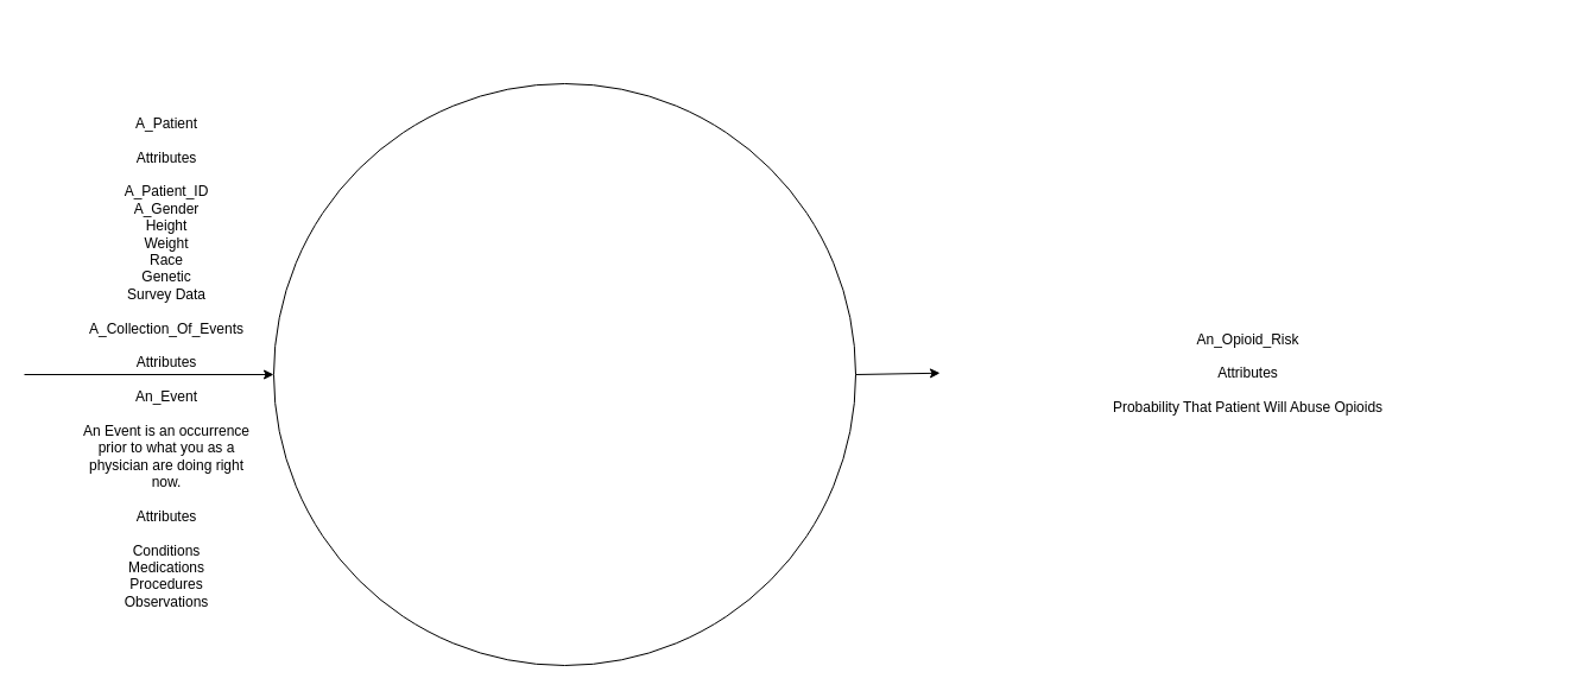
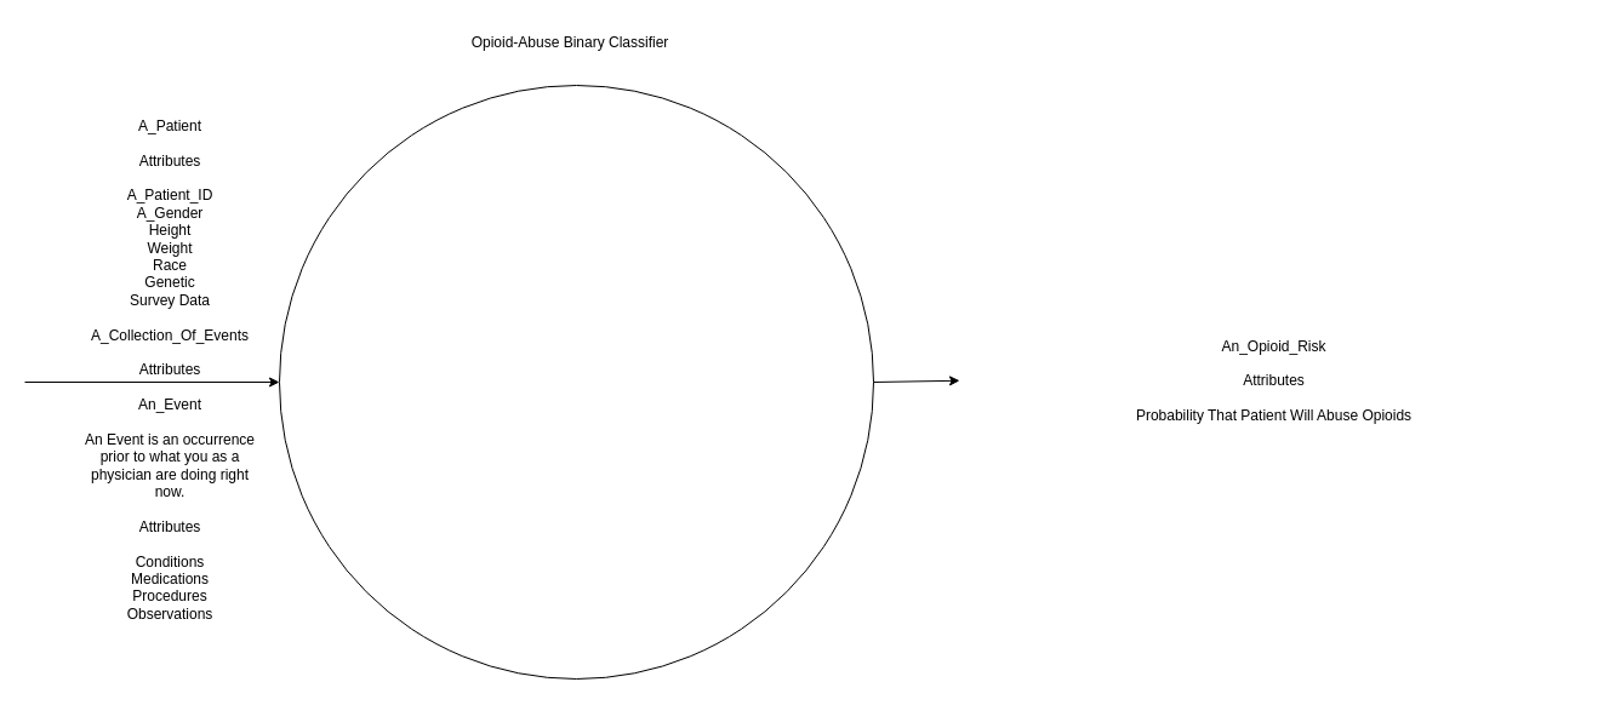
  <mxCell id="0" />
  <mxCell id="1" parent="0" />
  <mxCell id="2" value="" style="ellipse;whiteSpace=wrap;html=1;aspect=fixed;" parent="1" vertex="1"><mxGeometry x="230" y="70" width="490" height="490" as="geometry" /></mxCell>
  <mxCell id="3" value="" style="endArrow=classic;html=1;rounded=0;entryX=0;entryY=0.5;entryDx=0;entryDy=0;" parent="1" target="2" edge="1"><mxGeometry width="50" height="50" relative="1" as="geometry"><mxPoint x="20" y="315" as="sourcePoint" /><mxPoint x="730" y="330" as="targetPoint" /></mxGeometry></mxCell>
+ <mxCell id="4" value="Opioid-Abuse Binary Classifier" style="text;html=1;strokeColor=none;fillColor=none;align=center;verticalAlign=middle;whiteSpace=wrap;rounded=0;" parent="1" vertex="1"><mxGeometry x="360" y="20" width="220" height="30" as="geometry" /></mxCell>
  <mxCell id="5" value="A_Patient&lt;br&gt;&lt;br&gt;Attributes&lt;br&gt;&lt;br&gt;A_Patient_ID&lt;br&gt;A_Gender&lt;br&gt;Height&lt;br&gt;Weight&lt;br&gt;Race&lt;br&gt;Genetic&lt;br&gt;Survey Data&lt;br&gt;&lt;br&gt;A_Collection_Of_Events&lt;br&gt;&lt;br&gt;Attributes&lt;br&gt;&lt;br&gt;An_Event&lt;br&gt;&lt;br&gt;An Event is an occurrence prior to what you as a physician are doing right now.&lt;br&gt;&lt;br&gt;Attributes&lt;br&gt;&lt;br&gt;Conditions&lt;br&gt;Medications&lt;br&gt;Procedures&lt;br&gt;Observations" style="text;html=1;strokeColor=none;fillColor=none;align=center;verticalAlign=middle;whiteSpace=wrap;rounded=0;" parent="1" vertex="1"><mxGeometry y="90" width="160" height="430" as="geometry" x="60" /></mxCell>
  <mxCell id="6" value="An_Opioid_Risk&lt;br&gt;&lt;br&gt;Attributes&lt;br&gt;&lt;br&gt;Probability That Patient Will Abuse Opioids" style="text;html=1;strokeColor=none;fillColor=none;align=center;verticalAlign=middle;whiteSpace=wrap;rounded=0;" parent="1" vertex="1"><mxGeometry x="791" y="150" width="519" height="327.5" as="geometry" /></mxCell>
  <mxCell id="7" value="" style="endArrow=classic;html=1;rounded=0;exitX=1;exitY=0.5;exitDx=0;exitDy=0;entryX=0;entryY=0.5;entryDx=0;entryDy=0;" parent="1" source="2" target="6" edge="1"><mxGeometry width="50" height="50" relative="1" as="geometry"><mxPoint x="570" y="360" as="sourcePoint" /><mxPoint x="620" y="310" as="targetPoint" /></mxGeometry></mxCell>
